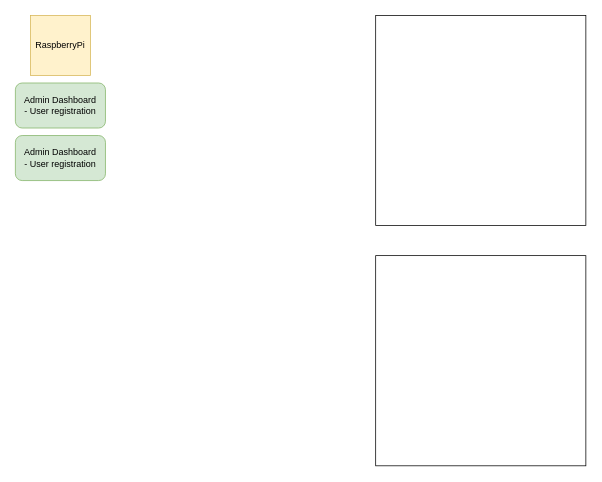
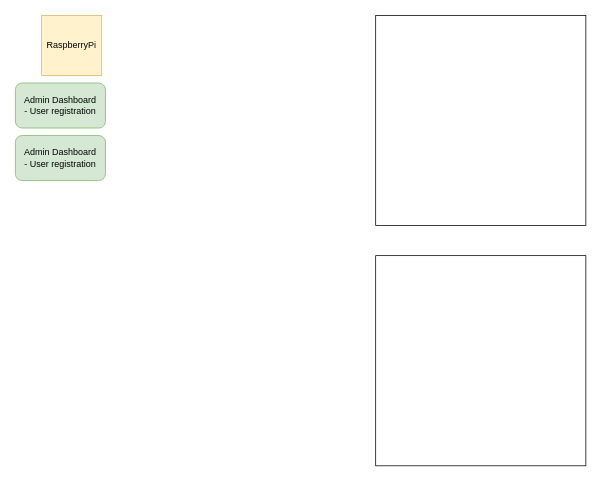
  <mxCell id="0" />
  <mxCell id="1" parent="0" />
- <mxCell id="2" value="RaspberryPi&lt;br&gt;" style="whiteSpace=wrap;html=1;aspect=fixed;fillColor=#fff2cc;strokeColor=#d6b656;" vertex="1" parent="1"><mxGeometry x="40" y="20" width="80" height="80" as="geometry" /></mxCell>
+ <mxCell id="2" value="RaspberryPi&lt;br&gt;" style="whiteSpace=wrap;html=1;aspect=fixed;fillColor=#fff2cc;strokeColor=#d6b656;" vertex="1" parent="1"><mxGeometry x="55" y="20" width="80" height="80" as="geometry" /></mxCell>
  <mxCell id="3" value="" style="whiteSpace=wrap;html=1;aspect=fixed;" vertex="1" parent="1"><mxGeometry x="500" y="20" width="280" height="280" as="geometry" /></mxCell>
  <mxCell id="4" value="" style="whiteSpace=wrap;html=1;aspect=fixed;" vertex="1" parent="1"><mxGeometry x="500" y="340" width="280" height="280" as="geometry" /></mxCell>
  <mxCell id="5" value="Admin Dashboard&lt;br&gt;- User registration" style="rounded=1;whiteSpace=wrap;html=1;fillColor=#d5e8d4;strokeColor=#82b366;" vertex="1" parent="1"><mxGeometry x="20" y="110" width="120" height="60" as="geometry" /></mxCell>
  <mxCell id="6" value="Admin Dashboard&lt;br&gt;- User registration" style="rounded=1;whiteSpace=wrap;html=1;fillColor=#d5e8d4;strokeColor=#82b366;" vertex="1" parent="1"><mxGeometry x="20" y="180" width="120" height="60" as="geometry" /></mxCell>
